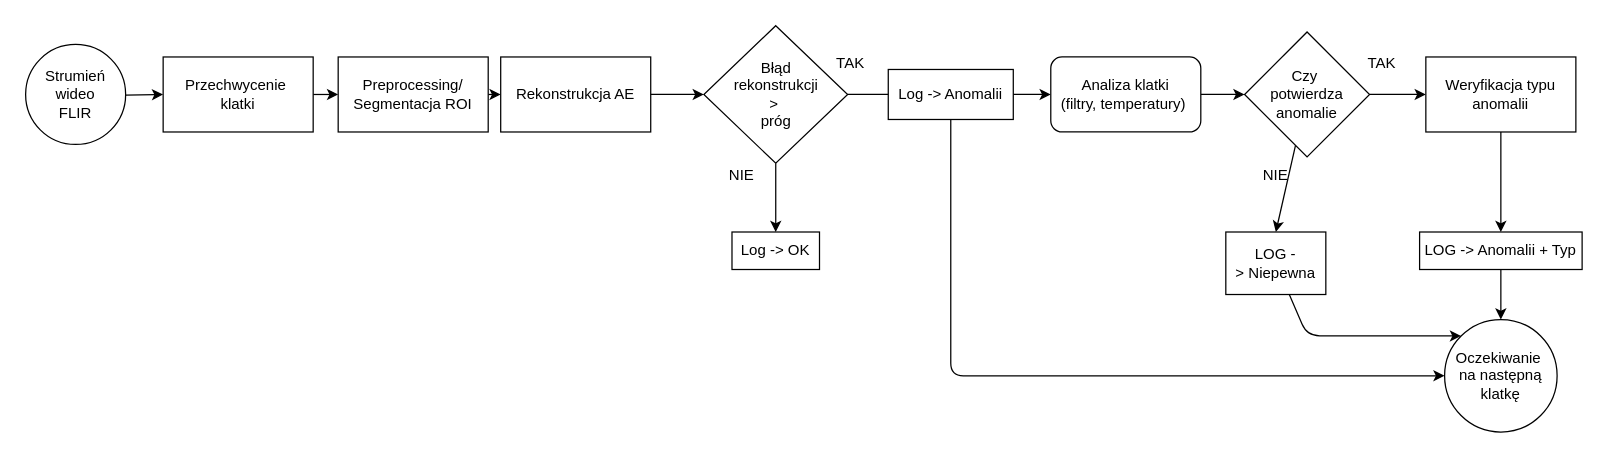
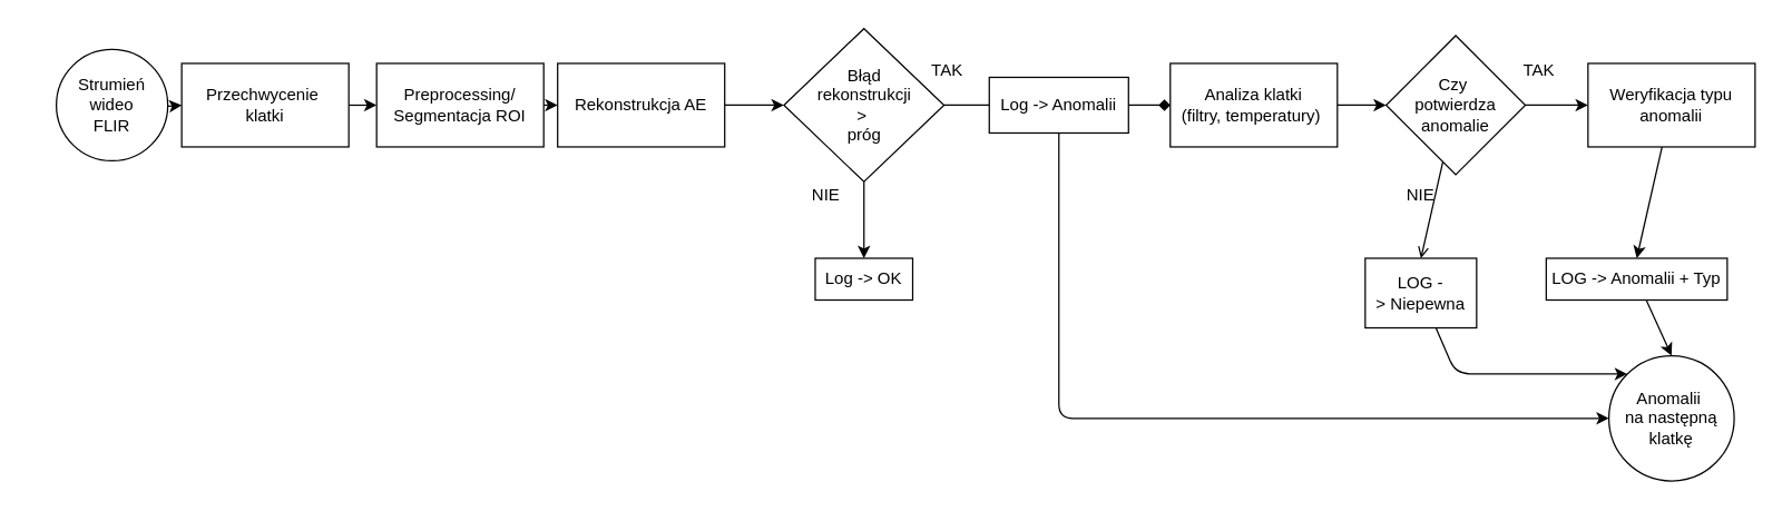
  <mxCell id="0" />
  <mxCell id="1" parent="0" />
  <mxCell id="2" style="edgeStyle=none;html=1;entryX=0;entryY=0.5;entryDx=0;entryDy=0;" parent="1" source="3" target="5" edge="1"><mxGeometry relative="1" as="geometry" /></mxCell>
  <mxCell id="3" value="Przechwycenie&amp;nbsp;&lt;div&gt;klatki&lt;/div&gt;" style="rounded=0;whiteSpace=wrap;html=1;" parent="1" vertex="1"><mxGeometry x="130" y="45" width="120" height="60" as="geometry" /></mxCell>
  <mxCell id="4" style="edgeStyle=none;html=1;entryX=0;entryY=0.5;entryDx=0;entryDy=0;" parent="1" source="5" target="8" edge="1"><mxGeometry relative="1" as="geometry" /></mxCell>
  <mxCell id="5" value="Preprocessing/&lt;div&gt;Segmentacja ROI&lt;/div&gt;" style="rounded=0;whiteSpace=wrap;html=1;" parent="1" vertex="1"><mxGeometry x="270" y="45" width="120" height="60" as="geometry" /></mxCell>
  <mxCell id="6" style="edgeStyle=none;html=1;entryX=0;entryY=0.5;entryDx=0;entryDy=0;" parent="1" source="7" target="3" edge="1"><mxGeometry relative="1" as="geometry" /></mxCell>
- <mxCell id="7" value="Strumień&lt;br&gt;wideo&lt;br&gt;FLIR" style="ellipse;whiteSpace=wrap;html=1;aspect=fixed;" parent="1" vertex="1"><mxGeometry x="20" y="35" width="80" height="80" as="geometry" /></mxCell>
+ <mxCell id="7" value="Strumień&lt;br&gt;wideo&lt;br&gt;FLIR" style="ellipse;whiteSpace=wrap;html=1;aspect=fixed;" parent="1" vertex="1"><mxGeometry x="40" y="35" width="80" height="80" as="geometry" /></mxCell>
  <mxCell id="8" value="Rekonstrukcja AE" style="rounded=0;whiteSpace=wrap;html=1;" parent="1" vertex="1"><mxGeometry x="400" y="45" width="120" height="60" as="geometry" /></mxCell>
- <mxCell id="9" style="edgeStyle=none;html=1;entryX=0;entryY=0.5;entryDx=0;entryDy=0;" parent="1" source="11" target="13" edge="1"><mxGeometry relative="1" as="geometry" /></mxCell>
+ <mxCell id="9" style="edgeStyle=none;html=1;entryX=0;entryY=0.5;entryDx=0;entryDy=0;endArrow=diamond;" parent="1" source="11" target="13" edge="1"><mxGeometry relative="1" as="geometry" /></mxCell>
  <mxCell id="10" style="edgeStyle=none;html=1;entryX=0.5;entryY=0;entryDx=0;entryDy=0;" parent="1" source="11" target="17" edge="1"><mxGeometry relative="1" as="geometry" /></mxCell>
  <mxCell id="11" value="Błąd&lt;div&gt;&amp;nbsp;rekonstrukcji&amp;nbsp;&lt;div&gt;&amp;gt;&amp;nbsp;&lt;/div&gt;&lt;div&gt;próg&lt;/div&gt;&lt;/div&gt;" style="rhombus;whiteSpace=wrap;html=1;rounded=0;" parent="1" vertex="1"><mxGeometry x="562.5" y="20" width="115" height="110" as="geometry" /></mxCell>
  <mxCell id="12" style="edgeStyle=none;html=1;entryX=0;entryY=0.5;entryDx=0;entryDy=0;" parent="1" source="13" target="16" edge="1"><mxGeometry relative="1" as="geometry" /></mxCell>
- <mxCell id="13" value="Analiza klatki&lt;br&gt;(filtry, temperatury)&amp;nbsp;" style="whiteSpace=wrap;html=1;rounded=1;" parent="1" vertex="1"><mxGeometry x="840" y="45" width="120" height="60" as="geometry" /></mxCell>
+ <mxCell id="13" value="Analiza klatki&lt;br&gt;(filtry, temperatury)&amp;nbsp;" style="whiteSpace=wrap;html=1;rounded=0;" parent="1" vertex="1"><mxGeometry x="840" y="45" width="120" height="60" as="geometry" /></mxCell>
  <mxCell id="14" value="" style="edgeStyle=none;html=1;" parent="1" source="16" target="26" edge="1"><mxGeometry relative="1" as="geometry" /></mxCell>
- <mxCell id="15" style="edgeStyle=none;html=1;entryX=0.5;entryY=0;entryDx=0;entryDy=0;" parent="1" source="16" target="19" edge="1"><mxGeometry relative="1" as="geometry" /></mxCell>
+ <mxCell id="15" style="edgeStyle=none;html=1;entryX=0.5;entryY=0;entryDx=0;entryDy=0;endArrow=open;" parent="1" source="16" target="19" edge="1"><mxGeometry relative="1" as="geometry" /></mxCell>
  <mxCell id="16" value="Czy&amp;nbsp;&lt;div&gt;potwierdza anomalie&lt;/div&gt;" style="rhombus;whiteSpace=wrap;html=1;rounded=0;" parent="1" vertex="1"><mxGeometry x="995" y="25" width="100" height="100" as="geometry" /></mxCell>
  <mxCell id="17" value="Log -&amp;gt; OK" style="rounded=0;whiteSpace=wrap;html=1;" parent="1" vertex="1"><mxGeometry x="585" y="185" width="70" height="30" as="geometry" /></mxCell>
  <mxCell id="18" style="edgeStyle=none;html=1;entryX=0;entryY=0;entryDx=0;entryDy=0;" parent="1" source="19" target="27" edge="1"><mxGeometry relative="1" as="geometry"><Array as="points"><mxPoint x="1045" y="268" /></Array></mxGeometry></mxCell>
  <mxCell id="19" value="LOG -&amp;gt;&amp;nbsp;&lt;span style=&quot;background-color: transparent;&quot;&gt;Niepewna&lt;/span&gt;" style="whiteSpace=wrap;html=1;rounded=0;" parent="1" vertex="1"><mxGeometry x="980" y="185" width="80" height="50" as="geometry" /></mxCell>
  <mxCell id="20" value="TAK" style="text;html=1;align=center;verticalAlign=middle;whiteSpace=wrap;rounded=0;" parent="1" vertex="1"><mxGeometry x="650" y="35" width="60" height="30" as="geometry" /></mxCell>
  <mxCell id="21" value="NIE" style="text;html=1;align=center;verticalAlign=middle;whiteSpace=wrap;rounded=0;" parent="1" vertex="1"><mxGeometry x="562.5" y="125" width="60" height="30" as="geometry" /></mxCell>
  <mxCell id="22" value="" style="edgeStyle=none;html=1;entryX=0;entryY=0.5;entryDx=0;entryDy=0;" parent="1" source="8" target="11" edge="1"><mxGeometry relative="1" as="geometry"><mxPoint x="610" y="75" as="sourcePoint" /><mxPoint x="550" y="75" as="targetPoint" /></mxGeometry></mxCell>
  <mxCell id="23" value="TAK" style="text;html=1;align=center;verticalAlign=middle;whiteSpace=wrap;rounded=0;" parent="1" vertex="1"><mxGeometry x="1075" y="35" width="60" height="30" as="geometry" /></mxCell>
  <mxCell id="24" value="NIE" style="text;html=1;align=center;verticalAlign=middle;whiteSpace=wrap;rounded=0;" parent="1" vertex="1"><mxGeometry x="990" y="125" width="60" height="30" as="geometry" /></mxCell>
  <mxCell id="25" style="edgeStyle=none;html=1;entryX=0.5;entryY=0;entryDx=0;entryDy=0;" parent="1" source="26" target="29" edge="1"><mxGeometry relative="1" as="geometry" /></mxCell>
  <mxCell id="26" value="Weryfikacja typu anomalii" style="whiteSpace=wrap;html=1;rounded=0;" parent="1" vertex="1"><mxGeometry x="1140" y="45" width="120" height="60" as="geometry" /></mxCell>
- <mxCell id="27" value="Oczekiwanie&amp;nbsp;&lt;div&gt;na następną&lt;/div&gt;&lt;div&gt;klatkę&lt;/div&gt;" style="ellipse;whiteSpace=wrap;html=1;aspect=fixed;" parent="1" vertex="1"><mxGeometry x="1155" y="255" width="90" height="90" as="geometry" /></mxCell>
+ <mxCell id="27" value="Anomalii&amp;nbsp;&lt;div&gt;na następną&lt;/div&gt;&lt;div&gt;klatkę&lt;/div&gt;" style="ellipse;whiteSpace=wrap;html=1;aspect=fixed;" parent="1" vertex="1"><mxGeometry x="1155" y="255" width="90" height="90" as="geometry" /></mxCell>
  <mxCell id="28" style="edgeStyle=none;html=1;entryX=0.5;entryY=0;entryDx=0;entryDy=0;" parent="1" source="29" target="27" edge="1"><mxGeometry relative="1" as="geometry" /></mxCell>
- <mxCell id="29" value="LOG -&amp;gt; Anomalii + Typ" style="whiteSpace=wrap;html=1;rounded=0;" parent="1" vertex="1"><mxGeometry x="1135" y="185" width="130" height="30" as="geometry" /></mxCell>
+ <mxCell id="29" value="LOG -&amp;gt; Anomalii + Typ" style="whiteSpace=wrap;html=1;rounded=0;" parent="1" vertex="1"><mxGeometry x="1110" y="185" width="130" height="30" as="geometry" /></mxCell>
  <mxCell id="30" style="edgeStyle=none;html=1;entryX=0;entryY=0.5;entryDx=0;entryDy=0;" parent="1" source="31" target="27" edge="1"><mxGeometry relative="1" as="geometry"><Array as="points"><mxPoint x="760" y="300" /></Array></mxGeometry></mxCell>
  <mxCell id="31" value="Log -&amp;gt; Anomalii" style="rounded=0;whiteSpace=wrap;html=1;" parent="1" vertex="1"><mxGeometry x="710" y="55" width="100" height="40" as="geometry" /></mxCell>
